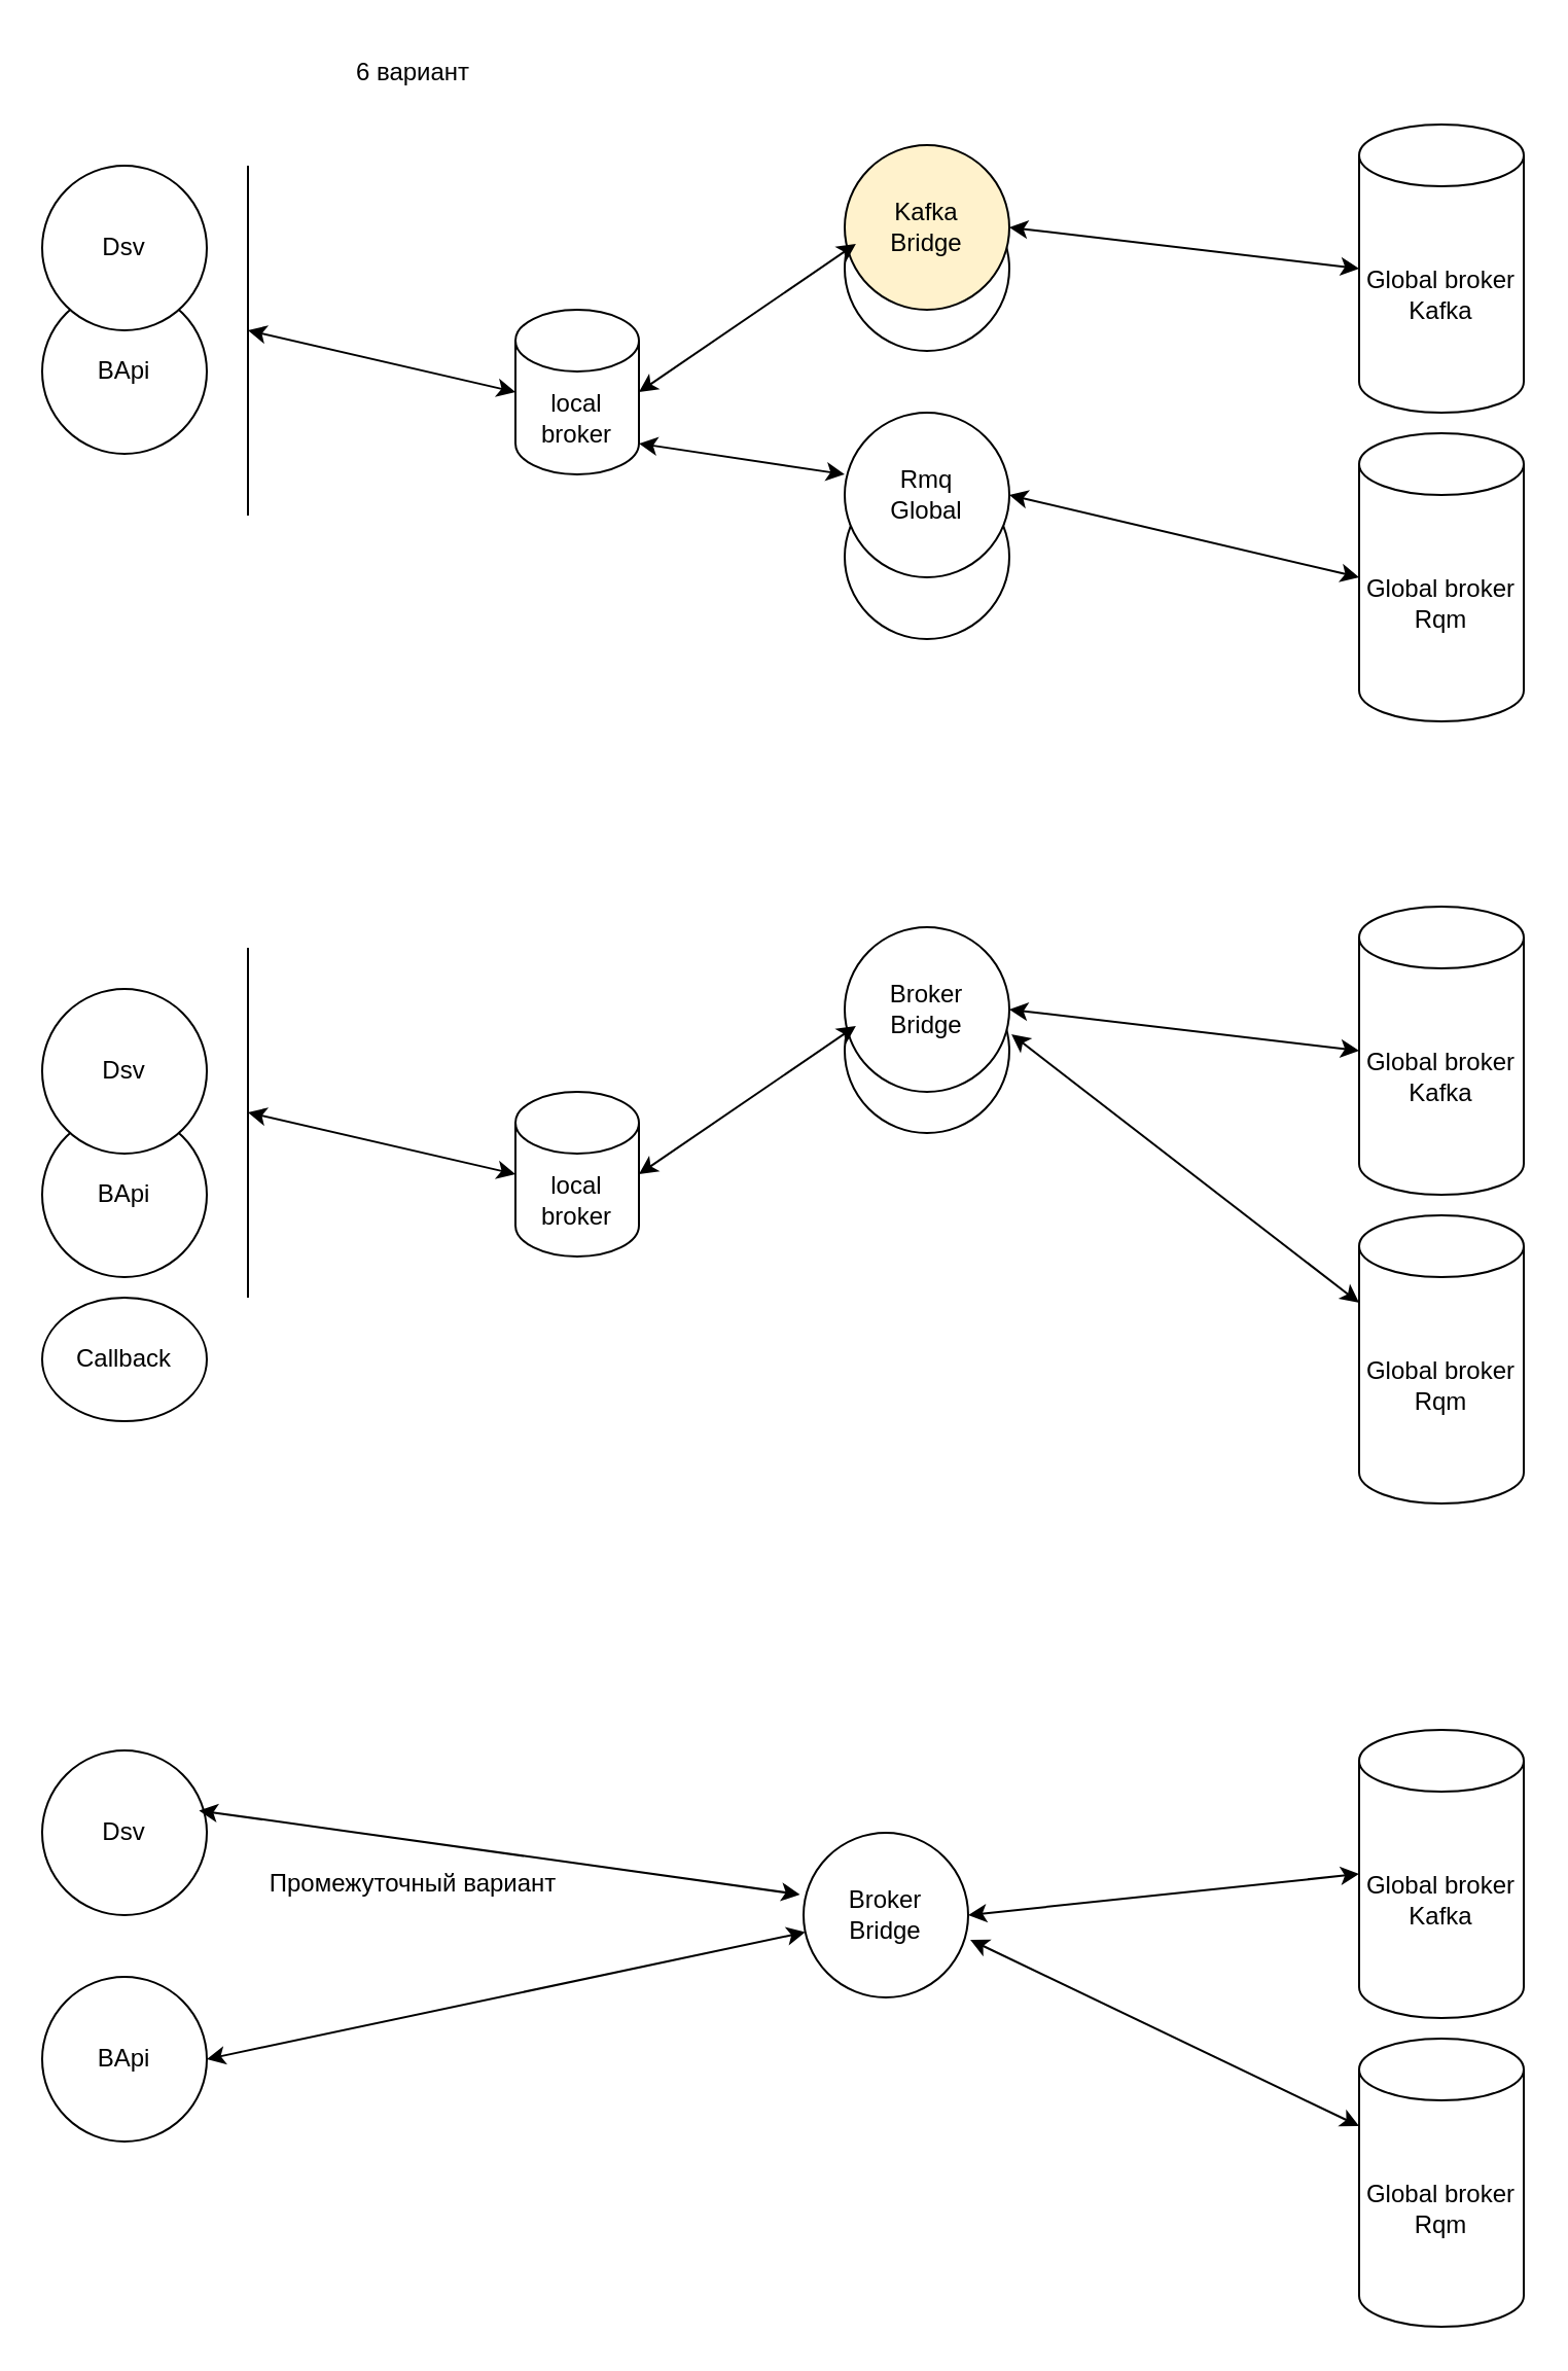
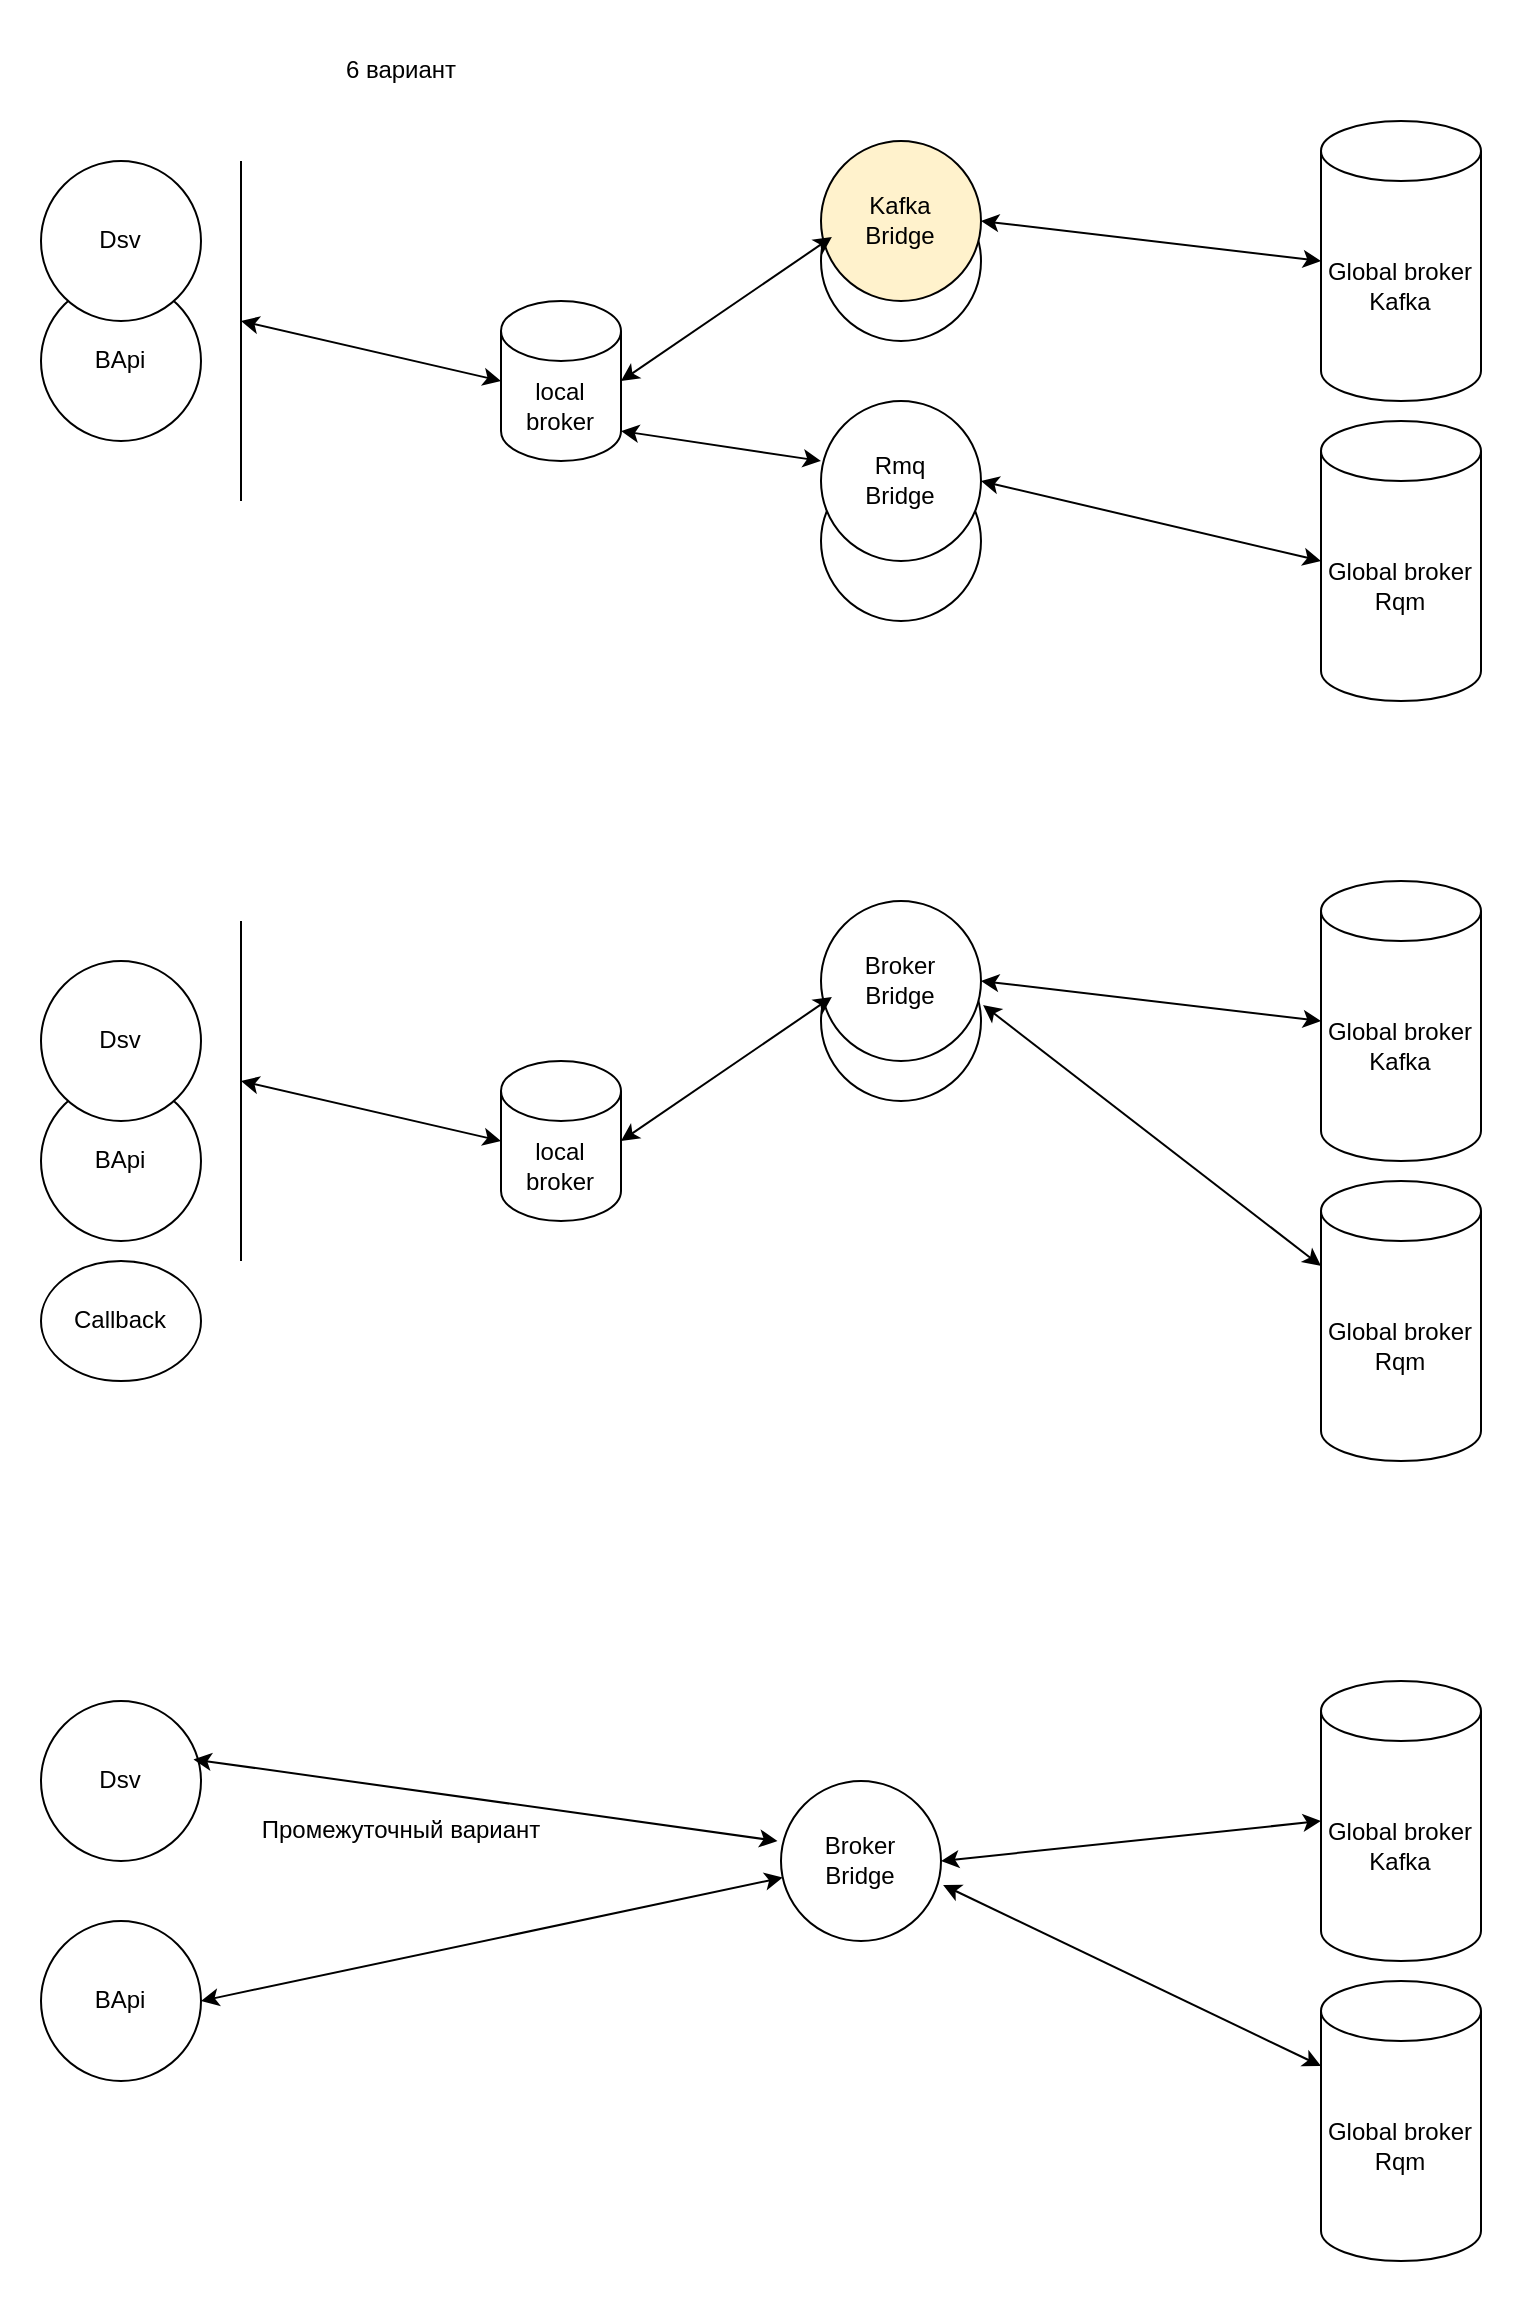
  <mxCell id="0" />
  <mxCell id="1" parent="0" />
  <mxCell id="2" value="BApi" style="ellipse;whiteSpace=wrap;html=1;aspect=fixed;" parent="1" vertex="1"><mxGeometry x="20" y="140" width="80" height="80" as="geometry" /></mxCell>
  <mxCell id="3" value="Dsv" style="ellipse;whiteSpace=wrap;html=1;aspect=fixed;" parent="1" vertex="1"><mxGeometry x="20" y="80" width="80" height="80" as="geometry" /></mxCell>
  <mxCell id="4" value="" style="ellipse;whiteSpace=wrap;html=1;aspect=fixed;" parent="1" vertex="1"><mxGeometry x="410" y="230" width="80" height="80" as="geometry" /></mxCell>
  <mxCell id="5" value="" style="ellipse;whiteSpace=wrap;html=1;aspect=fixed;" parent="1" vertex="1"><mxGeometry x="410" y="90" width="80" height="80" as="geometry" /></mxCell>
  <mxCell id="6" value="Global broker&lt;br&gt;Kafka" style="shape=cylinder3;whiteSpace=wrap;html=1;boundedLbl=1;backgroundOutline=1;size=15;" parent="1" vertex="1"><mxGeometry x="660" y="60" width="80" height="140" as="geometry" /></mxCell>
  <mxCell id="7" value="local&lt;br&gt;broker" style="shape=cylinder3;whiteSpace=wrap;html=1;boundedLbl=1;backgroundOutline=1;size=15;" parent="1" vertex="1"><mxGeometry x="250" y="150" width="60" height="80" as="geometry" /></mxCell>
  <mxCell id="8" value="Kafka&lt;br&gt;Bridge" style="ellipse;whiteSpace=wrap;html=1;aspect=fixed;fillColor=#fff2cc;" parent="1" vertex="1"><mxGeometry x="410" y="70" width="80" height="80" as="geometry" /></mxCell>
  <mxCell id="9" value="" style="endArrow=classic;startArrow=classic;html=1;rounded=0;entryX=0;entryY=0.5;entryDx=0;entryDy=0;entryPerimeter=0;" parent="1" target="7" edge="1"><mxGeometry width="50" height="50" relative="1" as="geometry"><mxPoint x="120" y="160" as="sourcePoint" /><mxPoint x="420" y="220" as="targetPoint" /></mxGeometry></mxCell>
  <mxCell id="10" value="" style="endArrow=classic;startArrow=classic;html=1;rounded=0;exitX=1;exitY=0.5;exitDx=0;exitDy=0;exitPerimeter=0;entryX=0.068;entryY=0.6;entryDx=0;entryDy=0;entryPerimeter=0;" parent="1" source="7" target="8" edge="1"><mxGeometry width="50" height="50" relative="1" as="geometry"><mxPoint x="369" y="180" as="sourcePoint" /><mxPoint x="419" y="130" as="targetPoint" /><Array as="points" /></mxGeometry></mxCell>
  <mxCell id="11" value="" style="endArrow=classic;startArrow=classic;html=1;rounded=0;entryX=0;entryY=0.5;entryDx=0;entryDy=0;entryPerimeter=0;exitX=1;exitY=0.5;exitDx=0;exitDy=0;" parent="1" source="8" target="6" edge="1"><mxGeometry width="50" height="50" relative="1" as="geometry"><mxPoint x="370" y="270" as="sourcePoint" /><mxPoint x="420" y="220" as="targetPoint" /></mxGeometry></mxCell>
  <mxCell id="12" value="Global broker&lt;br&gt;Rqm" style="shape=cylinder3;whiteSpace=wrap;html=1;boundedLbl=1;backgroundOutline=1;size=15;" parent="1" vertex="1"><mxGeometry x="660" y="210" width="80" height="140" as="geometry" /></mxCell>
- <mxCell id="13" value="Rmq&lt;br&gt;Global" style="ellipse;whiteSpace=wrap;html=1;aspect=fixed;" parent="1" vertex="1"><mxGeometry x="410" y="200" width="80" height="80" as="geometry" /></mxCell>
+ <mxCell id="13" value="Rmq&lt;br&gt;Bridge" style="ellipse;whiteSpace=wrap;html=1;aspect=fixed;" parent="1" vertex="1"><mxGeometry x="410" y="200" width="80" height="80" as="geometry" /></mxCell>
  <mxCell id="14" value="" style="endArrow=classic;startArrow=classic;html=1;rounded=0;entryX=0;entryY=0.5;entryDx=0;entryDy=0;entryPerimeter=0;exitX=1;exitY=0.5;exitDx=0;exitDy=0;" parent="1" source="13" target="12" edge="1"><mxGeometry width="50" height="50" relative="1" as="geometry"><mxPoint x="370" y="270" as="sourcePoint" /><mxPoint x="420" y="220" as="targetPoint" /></mxGeometry></mxCell>
  <mxCell id="15" value="" style="endArrow=classic;startArrow=classic;html=1;rounded=0;exitX=1;exitY=1;exitDx=0;exitDy=-15;exitPerimeter=0;entryX=0;entryY=0.375;entryDx=0;entryDy=0;entryPerimeter=0;" parent="1" source="7" target="13" edge="1"><mxGeometry width="50" height="50" relative="1" as="geometry"><mxPoint x="370" y="270" as="sourcePoint" /><mxPoint x="420" y="220" as="targetPoint" /></mxGeometry></mxCell>
  <mxCell id="16" value="" style="endArrow=none;html=1;rounded=0;" parent="1" edge="1"><mxGeometry width="50" height="50" relative="1" as="geometry"><mxPoint x="120" y="250" as="sourcePoint" /><mxPoint x="120" y="80" as="targetPoint" /></mxGeometry></mxCell>
  <mxCell id="17" value="BApi" style="ellipse;whiteSpace=wrap;html=1;aspect=fixed;" parent="1" vertex="1"><mxGeometry x="20" y="540" width="80" height="80" as="geometry" /></mxCell>
  <mxCell id="18" value="Dsv" style="ellipse;whiteSpace=wrap;html=1;aspect=fixed;" parent="1" vertex="1"><mxGeometry x="20" y="480" width="80" height="80" as="geometry" /></mxCell>
  <mxCell id="19" value="" style="ellipse;whiteSpace=wrap;html=1;aspect=fixed;" parent="1" vertex="1"><mxGeometry x="410" y="470" width="80" height="80" as="geometry" /></mxCell>
  <mxCell id="20" value="Global broker&lt;br&gt;Kafka" style="shape=cylinder3;whiteSpace=wrap;html=1;boundedLbl=1;backgroundOutline=1;size=15;" parent="1" vertex="1"><mxGeometry x="660" y="440" width="80" height="140" as="geometry" /></mxCell>
  <mxCell id="21" value="local&lt;br&gt;broker" style="shape=cylinder3;whiteSpace=wrap;html=1;boundedLbl=1;backgroundOutline=1;size=15;" parent="1" vertex="1"><mxGeometry x="250" y="530" width="60" height="80" as="geometry" /></mxCell>
  <mxCell id="22" value="Broker&lt;br&gt;Bridge" style="ellipse;whiteSpace=wrap;html=1;aspect=fixed;" parent="1" vertex="1"><mxGeometry x="410" y="450" width="80" height="80" as="geometry" /></mxCell>
  <mxCell id="23" value="" style="endArrow=classic;startArrow=classic;html=1;rounded=0;entryX=0;entryY=0.5;entryDx=0;entryDy=0;entryPerimeter=0;" parent="1" target="21" edge="1"><mxGeometry width="50" height="50" relative="1" as="geometry"><mxPoint x="120" y="540" as="sourcePoint" /><mxPoint x="420" y="600" as="targetPoint" /></mxGeometry></mxCell>
  <mxCell id="24" value="" style="endArrow=classic;startArrow=classic;html=1;rounded=0;exitX=1;exitY=0.5;exitDx=0;exitDy=0;exitPerimeter=0;entryX=0.068;entryY=0.6;entryDx=0;entryDy=0;entryPerimeter=0;" parent="1" source="21" target="22" edge="1"><mxGeometry width="50" height="50" relative="1" as="geometry"><mxPoint x="369" y="560" as="sourcePoint" /><mxPoint x="419" y="510" as="targetPoint" /><Array as="points" /></mxGeometry></mxCell>
  <mxCell id="25" value="" style="endArrow=classic;startArrow=classic;html=1;rounded=0;entryX=0;entryY=0.5;entryDx=0;entryDy=0;entryPerimeter=0;exitX=1;exitY=0.5;exitDx=0;exitDy=0;" parent="1" source="22" target="20" edge="1"><mxGeometry width="50" height="50" relative="1" as="geometry"><mxPoint x="370" y="650" as="sourcePoint" /><mxPoint x="420" y="600" as="targetPoint" /></mxGeometry></mxCell>
  <mxCell id="26" value="Global broker&lt;br&gt;Rqm" style="shape=cylinder3;whiteSpace=wrap;html=1;boundedLbl=1;backgroundOutline=1;size=15;" parent="1" vertex="1"><mxGeometry x="660" y="590" width="80" height="140" as="geometry" /></mxCell>
  <mxCell id="27" value="" style="endArrow=none;html=1;rounded=0;" parent="1" edge="1"><mxGeometry width="50" height="50" relative="1" as="geometry"><mxPoint x="120" y="630" as="sourcePoint" /><mxPoint x="120" y="460" as="targetPoint" /></mxGeometry></mxCell>
  <mxCell id="28" value="6 вариант" style="text;html=1;align=center;verticalAlign=middle;resizable=0;points=[];autosize=1;strokeColor=none;fillColor=none;" parent="1" vertex="1"><mxGeometry x="160" y="20" width="80" height="30" as="geometry" /></mxCell>
  <mxCell id="29" value="" style="endArrow=classic;startArrow=classic;html=1;rounded=0;entryX=0;entryY=0;entryDx=0;entryDy=42.5;entryPerimeter=0;exitX=1.013;exitY=0.65;exitDx=0;exitDy=0;exitPerimeter=0;" parent="1" source="22" target="26" edge="1"><mxGeometry width="50" height="50" relative="1" as="geometry"><mxPoint x="450" y="590" as="sourcePoint" /><mxPoint x="620" y="610" as="targetPoint" /></mxGeometry></mxCell>
  <mxCell id="30" value="BApi" style="ellipse;whiteSpace=wrap;html=1;aspect=fixed;" parent="1" vertex="1"><mxGeometry x="20" y="960" width="80" height="80" as="geometry" /></mxCell>
  <mxCell id="31" value="Dsv" style="ellipse;whiteSpace=wrap;html=1;aspect=fixed;" parent="1" vertex="1"><mxGeometry x="20" y="850" width="80" height="80" as="geometry" /></mxCell>
  <mxCell id="32" value="Global broker&lt;br&gt;Kafka" style="shape=cylinder3;whiteSpace=wrap;html=1;boundedLbl=1;backgroundOutline=1;size=15;" parent="1" vertex="1"><mxGeometry x="660" y="840" width="80" height="140" as="geometry" /></mxCell>
  <mxCell id="33" value="Broker&lt;br&gt;Bridge" style="ellipse;whiteSpace=wrap;html=1;aspect=fixed;" parent="1" vertex="1"><mxGeometry x="390" y="890" width="80" height="80" as="geometry" /></mxCell>
  <mxCell id="34" value="" style="endArrow=classic;startArrow=classic;html=1;rounded=0;entryX=-0.022;entryY=0.375;entryDx=0;entryDy=0;entryPerimeter=0;exitX=0.953;exitY=0.365;exitDx=0;exitDy=0;exitPerimeter=0;" parent="1" source="31" target="33" edge="1"><mxGeometry width="50" height="50" relative="1" as="geometry"><mxPoint x="120" y="940" as="sourcePoint" /><mxPoint x="250" y="970" as="targetPoint" /></mxGeometry></mxCell>
  <mxCell id="35" value="" style="endArrow=classic;startArrow=classic;html=1;rounded=0;entryX=0;entryY=0.5;entryDx=0;entryDy=0;entryPerimeter=0;exitX=1;exitY=0.5;exitDx=0;exitDy=0;" parent="1" source="33" target="32" edge="1"><mxGeometry width="50" height="50" relative="1" as="geometry"><mxPoint x="370" y="1050" as="sourcePoint" /><mxPoint x="420" y="1000" as="targetPoint" /></mxGeometry></mxCell>
  <mxCell id="36" value="Global broker&lt;br&gt;Rqm" style="shape=cylinder3;whiteSpace=wrap;html=1;boundedLbl=1;backgroundOutline=1;size=15;" parent="1" vertex="1"><mxGeometry x="660" y="990" width="80" height="140" as="geometry" /></mxCell>
  <mxCell id="37" value="Промежуточный вариант" style="text;html=1;align=center;verticalAlign=middle;resizable=0;points=[];autosize=1;strokeColor=none;fillColor=none;" parent="1" vertex="1"><mxGeometry x="120" y="900" width="160" height="30" as="geometry" /></mxCell>
  <mxCell id="38" value="" style="endArrow=classic;startArrow=classic;html=1;rounded=0;entryX=0;entryY=0;entryDx=0;entryDy=42.5;entryPerimeter=0;exitX=1.013;exitY=0.65;exitDx=0;exitDy=0;exitPerimeter=0;" parent="1" source="33" target="36" edge="1"><mxGeometry width="50" height="50" relative="1" as="geometry"><mxPoint x="450" y="990" as="sourcePoint" /><mxPoint x="620" y="1010" as="targetPoint" /></mxGeometry></mxCell>
  <mxCell id="39" value="" style="endArrow=classic;startArrow=classic;html=1;rounded=0;exitX=1;exitY=0.5;exitDx=0;exitDy=0;" parent="1" source="30" target="33" edge="1"><mxGeometry width="50" height="50" relative="1" as="geometry"><mxPoint x="360" y="900" as="sourcePoint" /><mxPoint x="410" y="850" as="targetPoint" /></mxGeometry></mxCell>
  <mxCell id="40" value="Callback" style="ellipse;whiteSpace=wrap;html=1;aspect=fixed;" vertex="1" parent="1"><mxGeometry x="20" y="630" width="80" height="60" as="geometry" /></mxCell>
